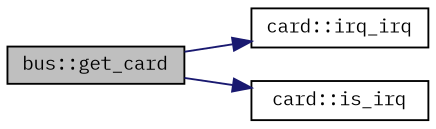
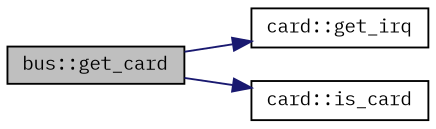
  digraph {
    fontname="IBM Plex Mono"
    rankdir=LR
    node [color=black fillcolor=white fontname="IBM Plex Mono" fontsize=10 shape=record style=filled]
    edge [color=midnightblue fontname="IBM Plex Mono" fontsize=10 labelfontname=Helvetica labelfontsize=10 style=solid]
    n1 [fillcolor=grey75 fontcolor=black height=0.2 label="bus::get_card" width=0.4]
-   n2 [height=0.2 label="card::irq_irq" width=0.4]
-   n3 [height=0.2 label="card::is_irq" width=0.4]
+   n2 [height=0.2 label="card::get_irq" width=0.4]
+   n3 [height=0.2 label="card::is_card" width=0.4]
    n1 -> n2
    n1 -> n3
  }
